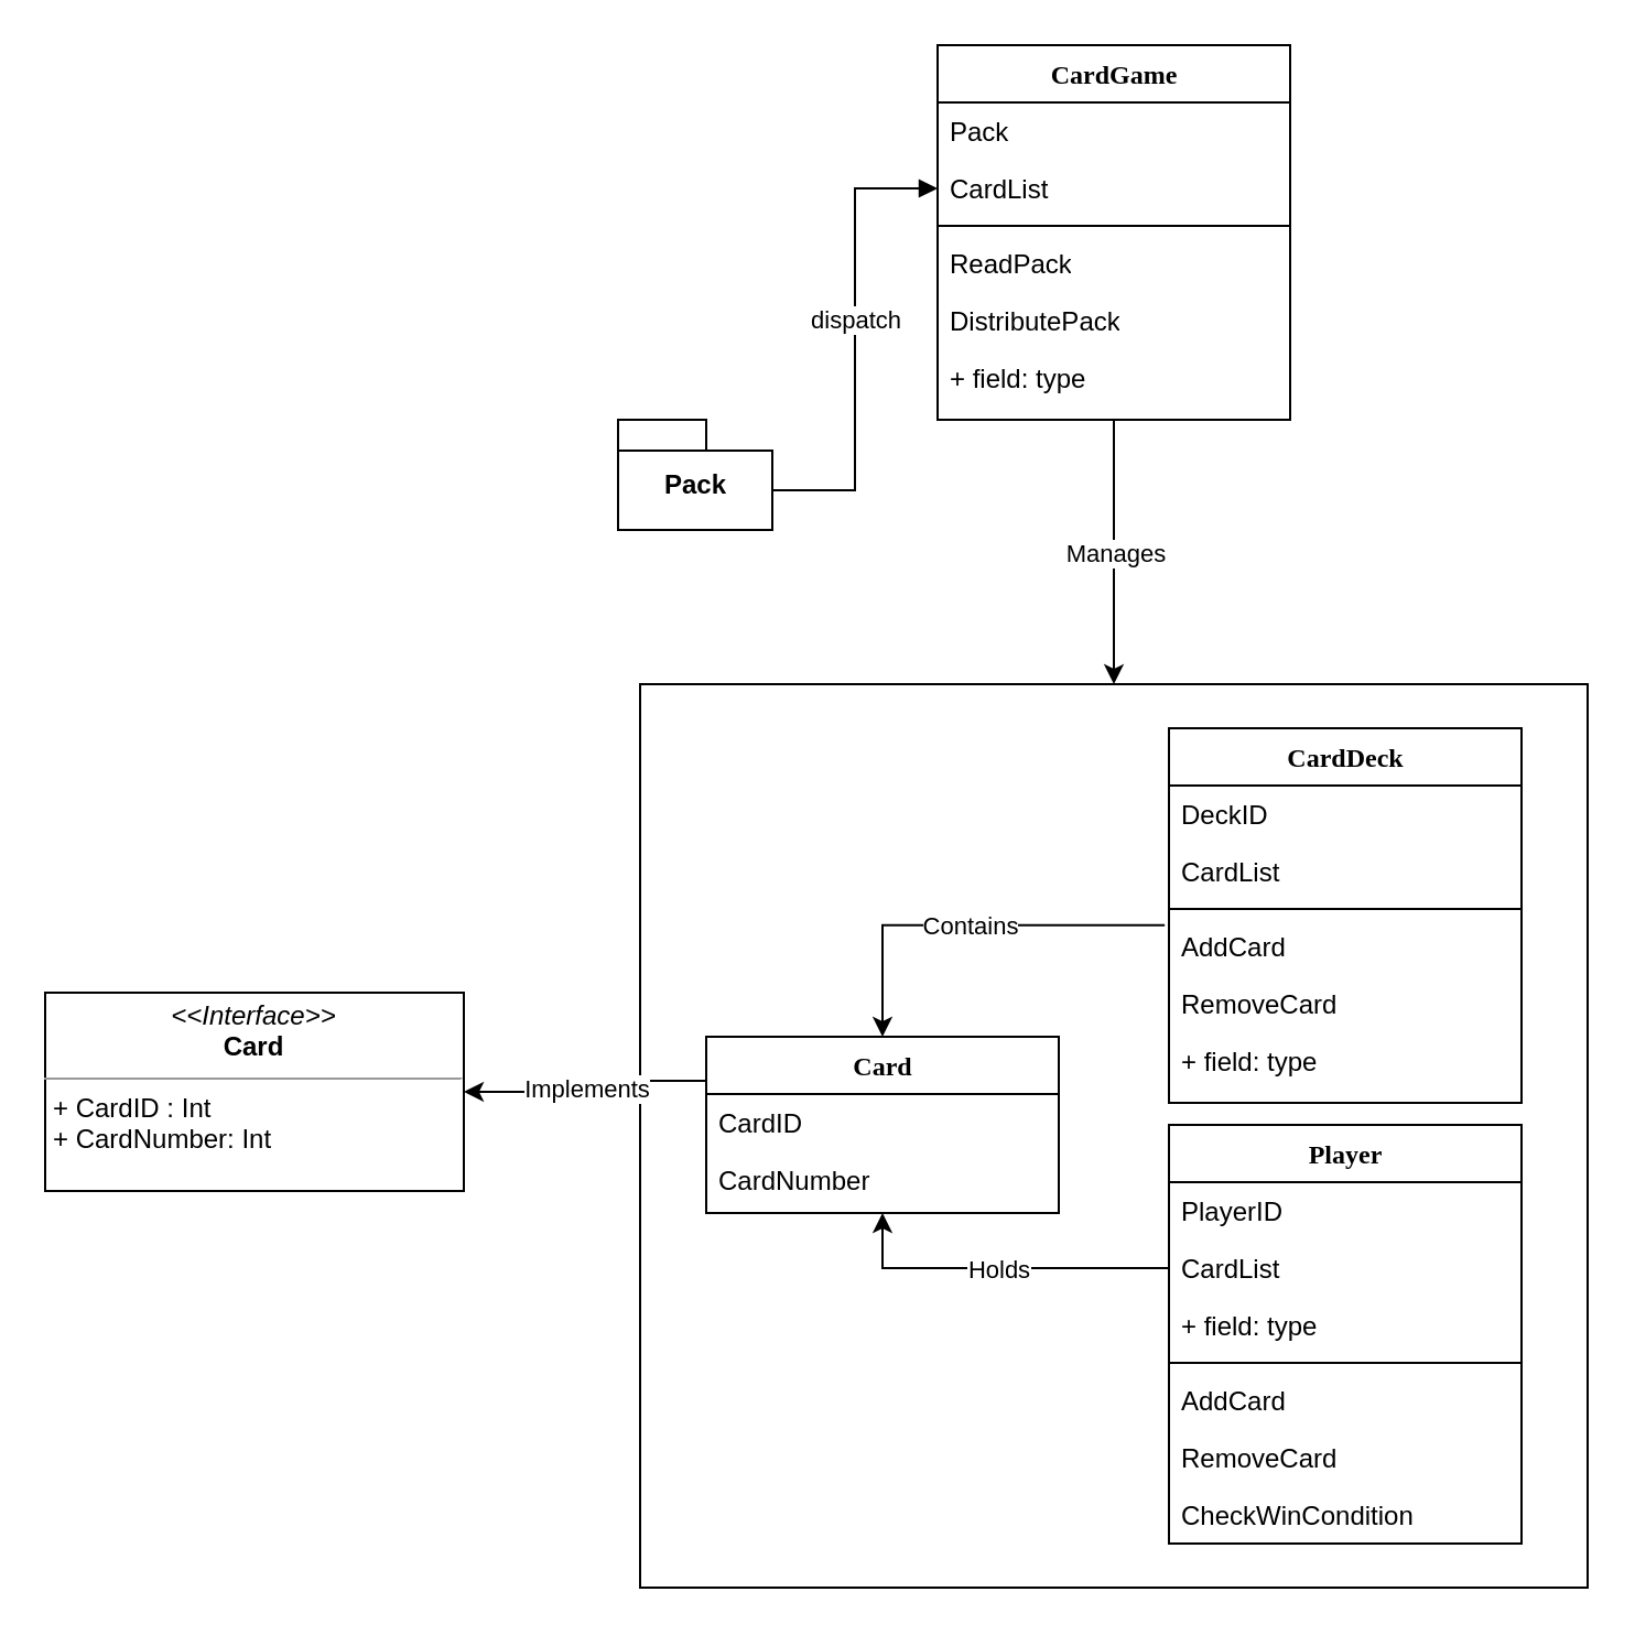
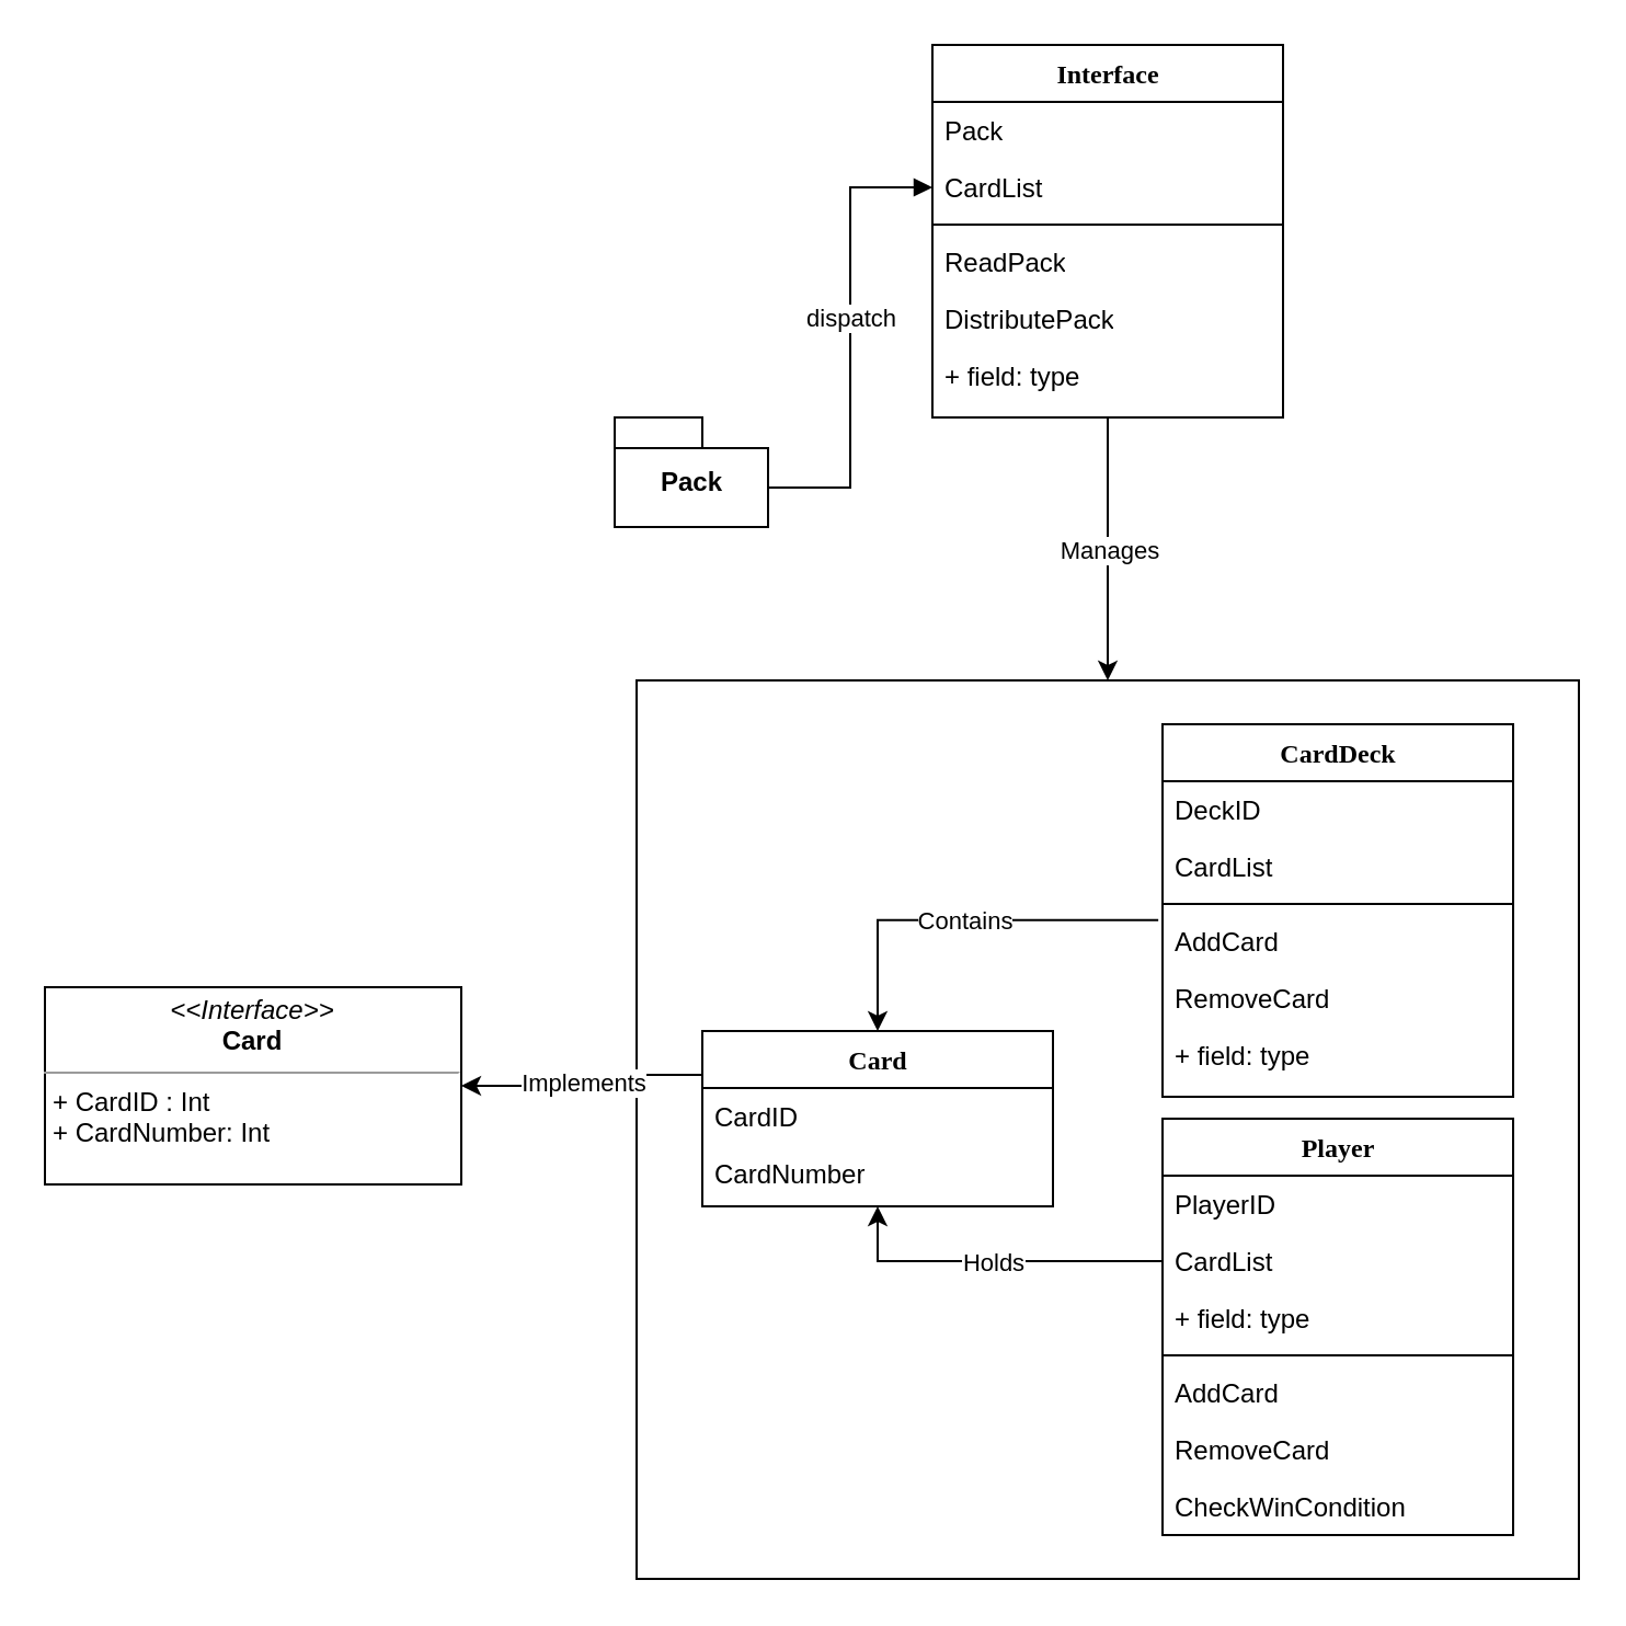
  <mxCell id="0" />
  <mxCell id="1" parent="0" />
  <mxCell id="2" value="" style="rounded=0;whiteSpace=wrap;html=1;" vertex="1" parent="1"><mxGeometry x="290" y="310" width="430" height="410" as="geometry" /></mxCell>
  <mxCell id="3" value="Card&lt;br&gt;" style="swimlane;html=1;fontStyle=1;align=center;verticalAlign=top;childLayout=stackLayout;horizontal=1;startSize=26;horizontalStack=0;resizeParent=1;resizeLast=0;collapsible=1;marginBottom=0;swimlaneFillColor=#ffffff;rounded=0;shadow=0;comic=0;labelBackgroundColor=none;strokeWidth=1;fillColor=none;fontFamily=Verdana;fontSize=12" parent="1" vertex="1"><mxGeometry x="320" y="470" width="160" height="80" as="geometry" /></mxCell>
  <mxCell id="4" value="CardID" style="text;html=1;strokeColor=none;fillColor=none;align=left;verticalAlign=top;spacingLeft=4;spacingRight=4;whiteSpace=wrap;overflow=hidden;rotatable=0;points=[[0,0.5],[1,0.5]];portConstraint=eastwest;" parent="3" vertex="1"><mxGeometry y="26" width="160" height="26" as="geometry" /></mxCell>
  <mxCell id="5" value="CardNumber" style="text;html=1;strokeColor=none;fillColor=none;align=left;verticalAlign=top;spacingLeft=4;spacingRight=4;whiteSpace=wrap;overflow=hidden;rotatable=0;points=[[0,0.5],[1,0.5]];portConstraint=eastwest;" parent="3" vertex="1"><mxGeometry y="52" width="160" height="26" as="geometry" /></mxCell>
  <mxCell id="6" value="Player" style="swimlane;html=1;fontStyle=1;align=center;verticalAlign=top;childLayout=stackLayout;horizontal=1;startSize=26;horizontalStack=0;resizeParent=1;resizeLast=0;collapsible=1;marginBottom=0;swimlaneFillColor=#ffffff;rounded=0;shadow=0;comic=0;labelBackgroundColor=none;strokeWidth=1;fillColor=none;fontFamily=Verdana;fontSize=12" parent="1" vertex="1"><mxGeometry x="530" y="510" width="160" height="190" as="geometry"><mxRectangle x="665" y="136.0" width="110" height="30" as="alternateBounds" /></mxGeometry></mxCell>
  <mxCell id="7" value="PlayerID" style="text;html=1;strokeColor=none;fillColor=none;align=left;verticalAlign=top;spacingLeft=4;spacingRight=4;whiteSpace=wrap;overflow=hidden;rotatable=0;points=[[0,0.5],[1,0.5]];portConstraint=eastwest;" parent="6" vertex="1"><mxGeometry y="26" width="160" height="26" as="geometry" /></mxCell>
  <mxCell id="8" value="CardList" style="text;html=1;strokeColor=none;fillColor=none;align=left;verticalAlign=top;spacingLeft=4;spacingRight=4;whiteSpace=wrap;overflow=hidden;rotatable=0;points=[[0,0.5],[1,0.5]];portConstraint=eastwest;" vertex="1" parent="6"><mxGeometry y="52" width="160" height="26" as="geometry" /></mxCell>
  <mxCell id="9" value="+ field: type" style="text;html=1;strokeColor=none;fillColor=none;align=left;verticalAlign=top;spacingLeft=4;spacingRight=4;whiteSpace=wrap;overflow=hidden;rotatable=0;points=[[0,0.5],[1,0.5]];portConstraint=eastwest;" parent="6" vertex="1"><mxGeometry y="78" width="160" height="26" as="geometry" /></mxCell>
  <mxCell id="10" value="" style="line;html=1;strokeWidth=1;fillColor=none;align=left;verticalAlign=middle;spacingTop=-1;spacingLeft=3;spacingRight=3;rotatable=0;labelPosition=right;points=[];portConstraint=eastwest;" parent="6" vertex="1"><mxGeometry y="104" width="160" height="8" as="geometry" /></mxCell>
  <mxCell id="11" value="AddCard" style="text;html=1;strokeColor=none;fillColor=none;align=left;verticalAlign=top;spacingLeft=4;spacingRight=4;whiteSpace=wrap;overflow=hidden;rotatable=0;points=[[0,0.5],[1,0.5]];portConstraint=eastwest;" parent="6" vertex="1"><mxGeometry y="112" width="160" height="26" as="geometry" /></mxCell>
  <mxCell id="12" value="RemoveCard" style="text;html=1;strokeColor=none;fillColor=none;align=left;verticalAlign=top;spacingLeft=4;spacingRight=4;whiteSpace=wrap;overflow=hidden;rotatable=0;points=[[0,0.5],[1,0.5]];portConstraint=eastwest;" parent="6" vertex="1"><mxGeometry y="138" width="160" height="26" as="geometry" /></mxCell>
  <mxCell id="13" value="CheckWinCondition" style="text;html=1;strokeColor=none;fillColor=none;align=left;verticalAlign=top;spacingLeft=4;spacingRight=4;whiteSpace=wrap;overflow=hidden;rotatable=0;points=[[0,0.5],[1,0.5]];portConstraint=eastwest;" parent="6" vertex="1"><mxGeometry y="164" width="160" height="26" as="geometry" /></mxCell>
  <mxCell id="14" value="CardDeck" style="swimlane;html=1;fontStyle=1;align=center;verticalAlign=top;childLayout=stackLayout;horizontal=1;startSize=26;horizontalStack=0;resizeParent=1;resizeLast=0;collapsible=1;marginBottom=0;swimlaneFillColor=#ffffff;rounded=0;shadow=0;comic=0;labelBackgroundColor=none;strokeWidth=1;fillColor=none;fontFamily=Verdana;fontSize=12" parent="1" vertex="1"><mxGeometry x="530" y="330" width="160" height="170" as="geometry" /></mxCell>
  <mxCell id="15" value="DeckID" style="text;html=1;strokeColor=none;fillColor=none;align=left;verticalAlign=top;spacingLeft=4;spacingRight=4;whiteSpace=wrap;overflow=hidden;rotatable=0;points=[[0,0.5],[1,0.5]];portConstraint=eastwest;" parent="14" vertex="1"><mxGeometry y="26" width="160" height="26" as="geometry" /></mxCell>
  <mxCell id="16" value="CardList" style="text;html=1;strokeColor=none;fillColor=none;align=left;verticalAlign=top;spacingLeft=4;spacingRight=4;whiteSpace=wrap;overflow=hidden;rotatable=0;points=[[0,0.5],[1,0.5]];portConstraint=eastwest;" parent="14" vertex="1"><mxGeometry y="52" width="160" height="26" as="geometry" /></mxCell>
  <mxCell id="17" value="" style="line;html=1;strokeWidth=1;fillColor=none;align=left;verticalAlign=middle;spacingTop=-1;spacingLeft=3;spacingRight=3;rotatable=0;labelPosition=right;points=[];portConstraint=eastwest;" parent="14" vertex="1"><mxGeometry y="78" width="160" height="8" as="geometry" /></mxCell>
  <mxCell id="18" value="AddCard" style="text;html=1;strokeColor=none;fillColor=none;align=left;verticalAlign=top;spacingLeft=4;spacingRight=4;whiteSpace=wrap;overflow=hidden;rotatable=0;points=[[0,0.5],[1,0.5]];portConstraint=eastwest;" parent="14" vertex="1"><mxGeometry y="86" width="160" height="26" as="geometry" /></mxCell>
  <mxCell id="19" value="RemoveCard" style="text;html=1;strokeColor=none;fillColor=none;align=left;verticalAlign=top;spacingLeft=4;spacingRight=4;whiteSpace=wrap;overflow=hidden;rotatable=0;points=[[0,0.5],[1,0.5]];portConstraint=eastwest;" parent="14" vertex="1"><mxGeometry y="112" width="160" height="26" as="geometry" /></mxCell>
  <mxCell id="20" value="+ field: type" style="text;html=1;strokeColor=none;fillColor=none;align=left;verticalAlign=top;spacingLeft=4;spacingRight=4;whiteSpace=wrap;overflow=hidden;rotatable=0;points=[[0,0.5],[1,0.5]];portConstraint=eastwest;" vertex="1" parent="14"><mxGeometry y="138" width="160" height="26" as="geometry" /></mxCell>
  <mxCell id="21" value="&lt;p style=&quot;margin:0px;margin-top:4px;text-align:center;&quot;&gt;&lt;i&gt;&amp;lt;&amp;lt;Interface&amp;gt;&amp;gt;&lt;/i&gt;&lt;br&gt;&lt;b&gt;Card&lt;/b&gt;&lt;/p&gt;&lt;hr size=&quot;1&quot;&gt;&lt;p style=&quot;margin:0px;margin-left:4px;&quot;&gt;+ CardID : Int&lt;br&gt;+ CardNumber&lt;span style=&quot;background-color: initial;&quot;&gt;: Int&lt;/span&gt;&lt;/p&gt;&lt;p style=&quot;margin:0px;margin-left:4px;&quot;&gt;&lt;br&gt;&lt;/p&gt;" style="verticalAlign=top;align=left;overflow=fill;fontSize=12;fontFamily=Helvetica;html=1;rounded=0;shadow=0;comic=0;labelBackgroundColor=none;strokeWidth=1" parent="1" vertex="1"><mxGeometry x="20" y="450" width="190" height="90" as="geometry" /></mxCell>
  <mxCell id="22" value="" style="endArrow=classic;html=1;rounded=0;exitX=0;exitY=0.5;exitDx=0;exitDy=0;entryX=0.5;entryY=1;entryDx=0;entryDy=0;edgeStyle=orthogonalEdgeStyle;" edge="1" parent="1" source="8" target="3"><mxGeometry relative="1" as="geometry"><mxPoint x="670" y="540" as="sourcePoint" /><mxPoint x="460" y="670" as="targetPoint" /></mxGeometry></mxCell>
  <mxCell id="23" value="Holds" style="edgeLabel;resizable=0;html=1;align=center;verticalAlign=middle;" connectable="0" vertex="1" parent="22"><mxGeometry relative="1" as="geometry" /></mxCell>
- <mxCell id="24" value="CardGame" style="swimlane;html=1;fontStyle=1;align=center;verticalAlign=top;childLayout=stackLayout;horizontal=1;startSize=26;horizontalStack=0;resizeParent=1;resizeLast=0;collapsible=1;marginBottom=0;swimlaneFillColor=#ffffff;rounded=0;shadow=0;comic=0;labelBackgroundColor=none;strokeWidth=1;fillColor=none;fontFamily=Verdana;fontSize=12" vertex="1" parent="1"><mxGeometry x="425" y="20" width="160" height="170" as="geometry" /></mxCell>
+ <mxCell id="24" value="Interface" style="swimlane;html=1;fontStyle=1;align=center;verticalAlign=top;childLayout=stackLayout;horizontal=1;startSize=26;horizontalStack=0;resizeParent=1;resizeLast=0;collapsible=1;marginBottom=0;swimlaneFillColor=#ffffff;rounded=0;shadow=0;comic=0;labelBackgroundColor=none;strokeWidth=1;fillColor=none;fontFamily=Verdana;fontSize=12" vertex="1" parent="1"><mxGeometry x="425" y="20" width="160" height="170" as="geometry" /></mxCell>
  <mxCell id="25" value="Pack" style="text;html=1;strokeColor=none;fillColor=none;align=left;verticalAlign=top;spacingLeft=4;spacingRight=4;whiteSpace=wrap;overflow=hidden;rotatable=0;points=[[0,0.5],[1,0.5]];portConstraint=eastwest;" vertex="1" parent="24"><mxGeometry y="26" width="160" height="26" as="geometry" /></mxCell>
  <mxCell id="26" value="CardList" style="text;html=1;strokeColor=none;fillColor=none;align=left;verticalAlign=top;spacingLeft=4;spacingRight=4;whiteSpace=wrap;overflow=hidden;rotatable=0;points=[[0,0.5],[1,0.5]];portConstraint=eastwest;" vertex="1" parent="24"><mxGeometry y="52" width="160" height="26" as="geometry" /></mxCell>
  <mxCell id="27" value="" style="line;html=1;strokeWidth=1;fillColor=none;align=left;verticalAlign=middle;spacingTop=-1;spacingLeft=3;spacingRight=3;rotatable=0;labelPosition=right;points=[];portConstraint=eastwest;" vertex="1" parent="24"><mxGeometry y="78" width="160" height="8" as="geometry" /></mxCell>
  <mxCell id="28" value="ReadPack" style="text;html=1;strokeColor=none;fillColor=none;align=left;verticalAlign=top;spacingLeft=4;spacingRight=4;whiteSpace=wrap;overflow=hidden;rotatable=0;points=[[0,0.5],[1,0.5]];portConstraint=eastwest;" vertex="1" parent="24"><mxGeometry y="86" width="160" height="26" as="geometry" /></mxCell>
  <mxCell id="29" value="DistributePack" style="text;html=1;strokeColor=none;fillColor=none;align=left;verticalAlign=top;spacingLeft=4;spacingRight=4;whiteSpace=wrap;overflow=hidden;rotatable=0;points=[[0,0.5],[1,0.5]];portConstraint=eastwest;" vertex="1" parent="24"><mxGeometry y="112" width="160" height="26" as="geometry" /></mxCell>
  <mxCell id="30" value="+ field: type" style="text;html=1;strokeColor=none;fillColor=none;align=left;verticalAlign=top;spacingLeft=4;spacingRight=4;whiteSpace=wrap;overflow=hidden;rotatable=0;points=[[0,0.5],[1,0.5]];portConstraint=eastwest;" vertex="1" parent="24"><mxGeometry y="138" width="160" height="26" as="geometry" /></mxCell>
  <mxCell id="31" value="Pack" style="shape=folder;fontStyle=1;spacingTop=10;tabWidth=40;tabHeight=14;tabPosition=left;html=1;" vertex="1" parent="1"><mxGeometry x="280" y="190" width="70" height="50" as="geometry" /></mxCell>
  <mxCell id="32" value="dispatch" style="html=1;verticalAlign=bottom;endArrow=block;rounded=0;exitX=0;exitY=0;exitDx=70;exitDy=32;exitPerimeter=0;entryX=0;entryY=0.5;entryDx=0;entryDy=0;edgeStyle=orthogonalEdgeStyle;" edge="1" parent="1" source="31" target="26"><mxGeometry width="80" relative="1" as="geometry"><mxPoint x="305" y="260" as="sourcePoint" /><mxPoint x="385" y="260" as="targetPoint" /></mxGeometry></mxCell>
  <mxCell id="33" value="" style="endArrow=classic;html=1;rounded=0;exitX=-0.012;exitY=0.131;exitDx=0;exitDy=0;entryX=0.5;entryY=0;entryDx=0;entryDy=0;edgeStyle=orthogonalEdgeStyle;exitPerimeter=0;" edge="1" parent="1" source="18" target="3"><mxGeometry relative="1" as="geometry"><mxPoint x="490" y="415" as="sourcePoint" /><mxPoint x="360" y="390" as="targetPoint" /></mxGeometry></mxCell>
  <mxCell id="34" value="Contains" style="edgeLabel;resizable=0;html=1;align=center;verticalAlign=middle;" connectable="0" vertex="1" parent="33"><mxGeometry relative="1" as="geometry" /></mxCell>
  <mxCell id="35" value="" style="endArrow=classic;html=1;rounded=0;exitX=0.5;exitY=1;exitDx=0;exitDy=0;entryX=0.5;entryY=0;entryDx=0;entryDy=0;edgeStyle=orthogonalEdgeStyle;" edge="1" parent="1" source="24" target="2"><mxGeometry relative="1" as="geometry"><mxPoint x="748.08" y="230.006" as="sourcePoint" /><mxPoint x="620" y="280.6" as="targetPoint" /></mxGeometry></mxCell>
  <mxCell id="36" value="Manages" style="edgeLabel;resizable=0;html=1;align=center;verticalAlign=middle;" connectable="0" vertex="1" parent="35"><mxGeometry relative="1" as="geometry" /></mxCell>
  <mxCell id="37" value="" style="endArrow=classic;html=1;rounded=0;entryX=1;entryY=0.5;entryDx=0;entryDy=0;edgeStyle=orthogonalEdgeStyle;exitX=0;exitY=0.25;exitDx=0;exitDy=0;" edge="1" parent="1" source="3" target="21"><mxGeometry relative="1" as="geometry"><mxPoint x="240" y="530" as="sourcePoint" /><mxPoint x="410" y="480" as="targetPoint" /></mxGeometry></mxCell>
  <mxCell id="38" value="Implements" style="edgeLabel;resizable=0;html=1;align=center;verticalAlign=middle;" connectable="0" vertex="1" parent="37"><mxGeometry relative="1" as="geometry" /></mxCell>
